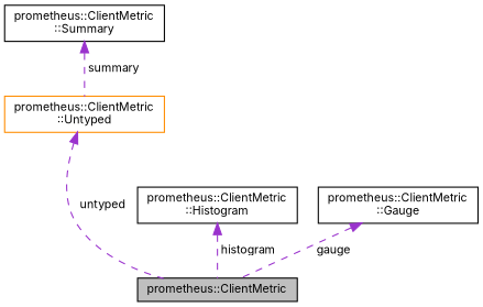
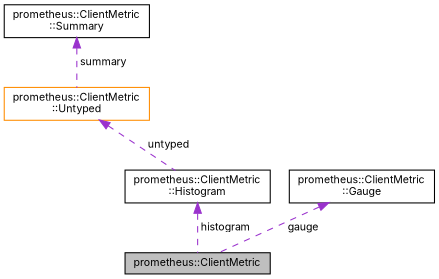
  digraph {
    fontname=Inter
    rankdir=TB
    node [color=black fillcolor=white fontname=Inter fontsize=10 shape=record style=filled]
    edge [color=darkorchid3 dir=back fontname=Inter fontsize=10 labelfontname=Helvetica labelfontsize=10 style=dashed]
    n1 [fillcolor=grey75 fontcolor=black height=0.2 label="prometheus::ClientMetric" width=0.4]
    n2 [height=0.2 label="prometheus::ClientMetric\l::Histogram" width=0.4]
    n3 [color=darkorange height=0.2 label="prometheus::ClientMetric\l::Untyped" width=0.4]
    n4 [height=0.2 label="prometheus::ClientMetric\l::Summary" width=0.4]
    n5 [height=0.2 label="prometheus::ClientMetric\l::Gauge" width=0.4]
    n2 -> n1 [label=" histogram"]
-   n3 -> n1 [label=" untyped"]
+   n3 -> n2 [label=" untyped"]
    n4 -> n3 [label=" summary"]
    n5 -> n1 [label=" gauge"]
  }
